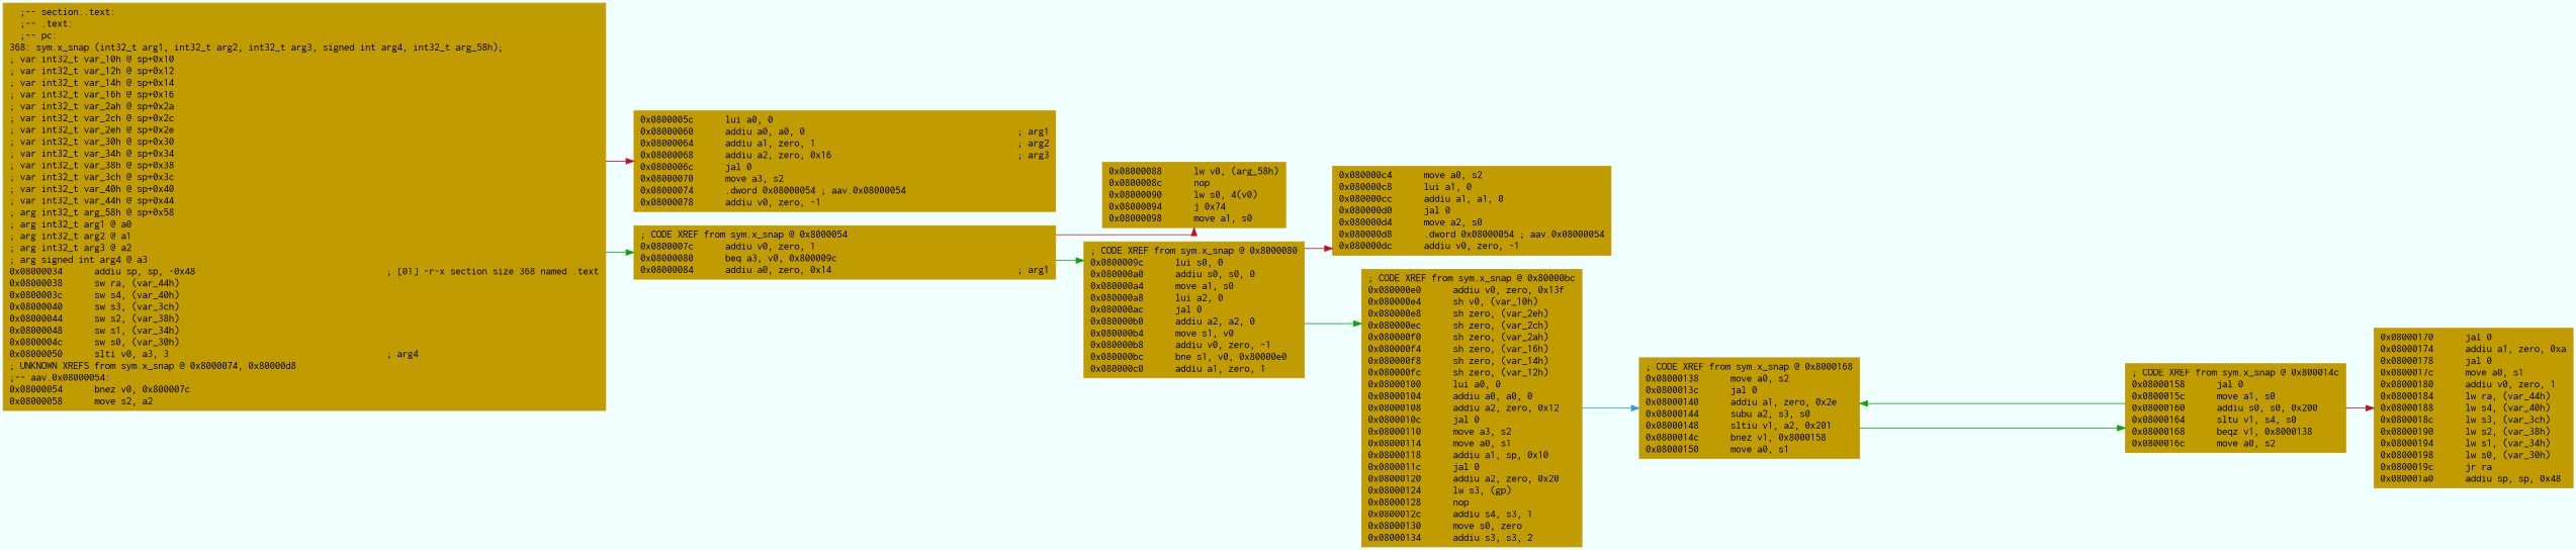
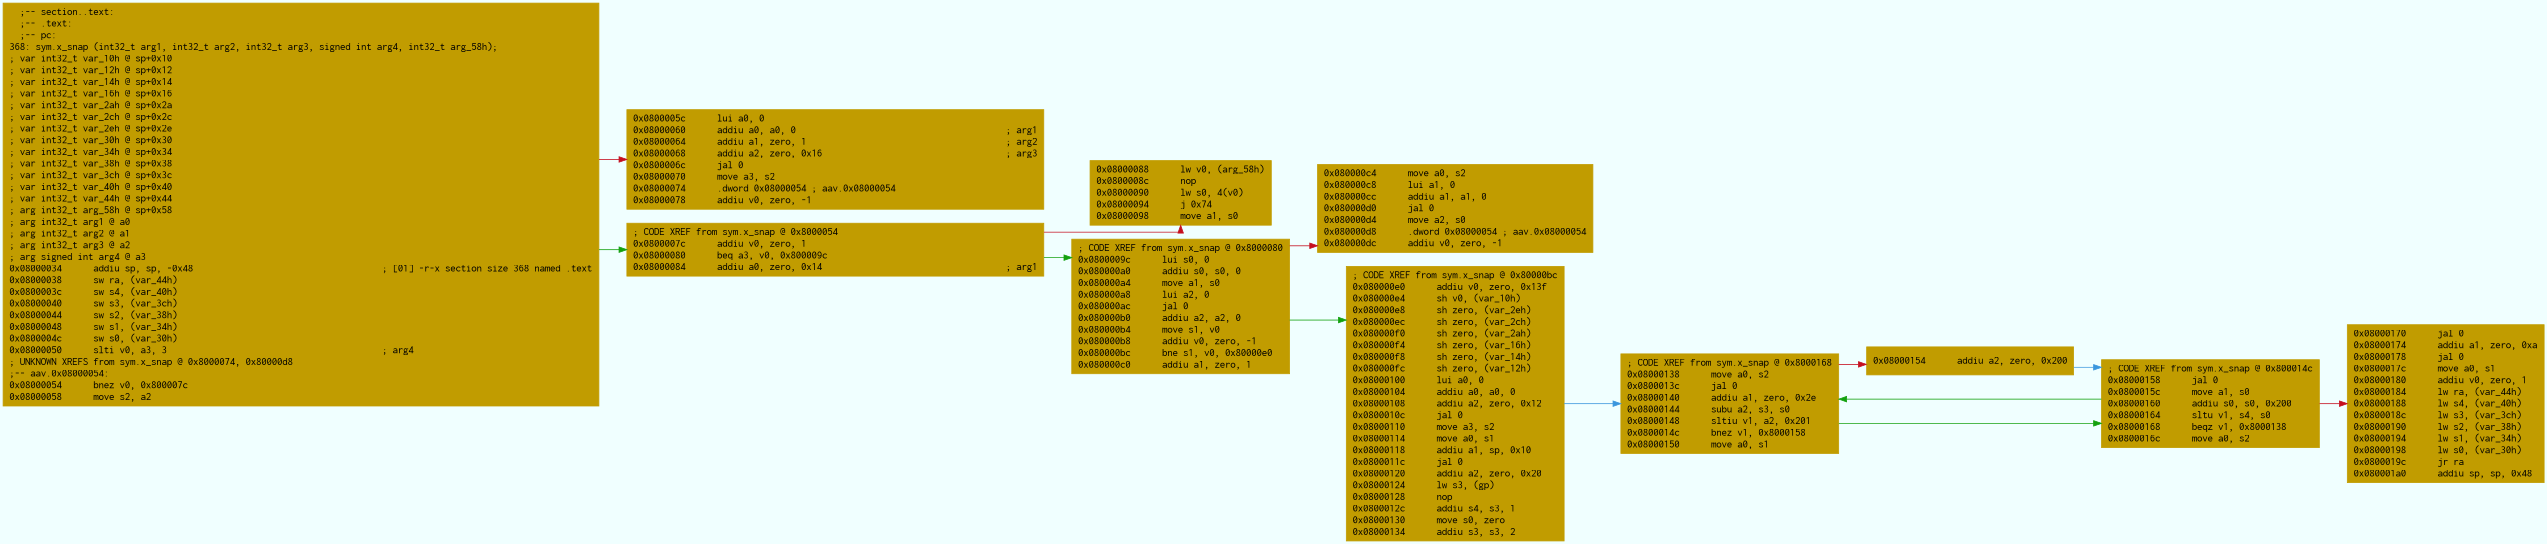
  digraph {
    bgcolor=azure
    fontname=Courier
    fontsize=8
    splines=ortho
    rankdir=LR
    node [color="#c19c00" fillcolor="#c19c00" fontname=Courier shape=box style=filled]
    edge [arrowhead=normal color="#c50f1f"]
    n1 [label="  ;-- section..text:\l  ;-- .text:\l  ;-- pc:\l368: sym.x_snap (int32_t arg1, int32_t arg2, int32_t arg3, signed int arg4, int32_t arg_58h);\l; var int32_t var_10h @ sp+0x10\l; var int32_t var_12h @ sp+0x12\l; var int32_t var_14h @ sp+0x14\l; var int32_t var_16h @ sp+0x16\l; var int32_t var_2ah @ sp+0x2a\l; var int32_t var_2ch @ sp+0x2c\l; var int32_t var_2eh @ sp+0x2e\l; var int32_t var_30h @ sp+0x30\l; var int32_t var_34h @ sp+0x34\l; var int32_t var_38h @ sp+0x38\l; var int32_t var_3ch @ sp+0x3c\l; var int32_t var_40h @ sp+0x40\l; var int32_t var_44h @ sp+0x44\l; arg int32_t arg_58h @ sp+0x58\l; arg int32_t arg1 @ a0\l; arg int32_t arg2 @ a1\l; arg int32_t arg3 @ a2\l; arg signed int arg4 @ a3\l0x08000034      addiu sp, sp, -0x48                                    ; [01] -r-x section size 368 named .text\l0x08000038      sw ra, (var_44h)\l0x0800003c      sw s4, (var_40h)\l0x08000040      sw s3, (var_3ch)\l0x08000044      sw s2, (var_38h)\l0x08000048      sw s1, (var_34h)\l0x0800004c      sw s0, (var_30h)\l0x08000050      slti v0, a3, 3                                         ; arg4\l; UNKNOWN XREFS from sym.x_snap @ 0x8000074, 0x80000d8\l;-- aav.0x08000054:\l0x08000054      bnez v0, 0x800007c\l0x08000058      move s2, a2\l"]
    n2 [label="0x0800005c      lui a0, 0\l0x08000060      addiu a0, a0, 0                                        ; arg1\l0x08000064      addiu a1, zero, 1                                      ; arg2\l0x08000068      addiu a2, zero, 0x16                                   ; arg3\l0x0800006c      jal 0\l0x08000070      move a3, s2\l0x08000074      .dword 0x08000054 ; aav.0x08000054\l0x08000078      addiu v0, zero, -1\l"]
    n3 [label="; CODE XREF from sym.x_snap @ 0x8000054\l0x0800007c      addiu v0, zero, 1\l0x08000080      beq a3, v0, 0x800009c\l0x08000084      addiu a0, zero, 0x14                                   ; arg1\l"]
    n4 [label="0x08000088      lw v0, (arg_58h)\l0x0800008c      nop\l0x08000090      lw s0, 4(v0)\l0x08000094      j 0x74\l0x08000098      move a1, s0\l"]
    n5 [label="; CODE XREF from sym.x_snap @ 0x8000080\l0x0800009c      lui s0, 0\l0x080000a0      addiu s0, s0, 0\l0x080000a4      move a1, s0\l0x080000a8      lui a2, 0\l0x080000ac      jal 0\l0x080000b0      addiu a2, a2, 0\l0x080000b4      move s1, v0\l0x080000b8      addiu v0, zero, -1\l0x080000bc      bne s1, v0, 0x80000e0\l0x080000c0      addiu a1, zero, 1\l"]
    n6 [label="0x080000c4      move a0, s2\l0x080000c8      lui a1, 0\l0x080000cc      addiu a1, a1, 0\l0x080000d0      jal 0\l0x080000d4      move a2, s0\l0x080000d8      .dword 0x08000054 ; aav.0x08000054\l0x080000dc      addiu v0, zero, -1\l"]
    n7 [label="; CODE XREF from sym.x_snap @ 0x80000bc\l0x080000e0      addiu v0, zero, 0x13f\l0x080000e4      sh v0, (var_10h)\l0x080000e8      sh zero, (var_2eh)\l0x080000ec      sh zero, (var_2ch)\l0x080000f0      sh zero, (var_2ah)\l0x080000f4      sh zero, (var_16h)\l0x080000f8      sh zero, (var_14h)\l0x080000fc      sh zero, (var_12h)\l0x08000100      lui a0, 0\l0x08000104      addiu a0, a0, 0\l0x08000108      addiu a2, zero, 0x12\l0x0800010c      jal 0\l0x08000110      move a3, s2\l0x08000114      move a0, s1\l0x08000118      addiu a1, sp, 0x10\l0x0800011c      jal 0\l0x08000120      addiu a2, zero, 0x20\l0x08000124      lw s3, (gp)\l0x08000128      nop\l0x0800012c      addiu s4, s3, 1\l0x08000130      move s0, zero\l0x08000134      addiu s3, s3, 2\l"]
    n8 [label="; CODE XREF from sym.x_snap @ 0x8000168\l0x08000138      move a0, s2\l0x0800013c      jal 0\l0x08000140      addiu a1, zero, 0x2e\l0x08000144      subu a2, s3, s0\l0x08000148      sltiu v1, a2, 0x201\l0x0800014c      bnez v1, 0x8000158\l0x08000150      move a0, s1\l"]
+   n9 [label="0x08000154      addiu a2, zero, 0x200\l"]
    n10 [label="; CODE XREF from sym.x_snap @ 0x800014c\l0x08000158      jal 0\l0x0800015c      move a1, s0\l0x08000160      addiu s0, s0, 0x200\l0x08000164      sltu v1, s4, s0\l0x08000168      beqz v1, 0x8000138\l0x0800016c      move a0, s2\l"]
    n11 [label="0x08000170      jal 0\l0x08000174      addiu a1, zero, 0xa\l0x08000178      jal 0\l0x0800017c      move a0, s1\l0x08000180      addiu v0, zero, 1\l0x08000184      lw ra, (var_44h)\l0x08000188      lw s4, (var_40h)\l0x0800018c      lw s3, (var_3ch)\l0x08000190      lw s2, (var_38h)\l0x08000194      lw s1, (var_34h)\l0x08000198      lw s0, (var_30h)\l0x0800019c      jr ra\l0x080001a0      addiu sp, sp, 0x48\l"]
    n1 -> n2
    n1 -> n3 [color="#13a10e"]
    n3 -> n4
    n3 -> n5 [color="#13a10e"]
    n5 -> n6
    n5 -> n7 [color="#13a10e"]
    n7 -> n8 [color="#3a96dd"]
+   n8 -> n9
    n8 -> n10 [color="#13a10e"]
+   n9 -> n10 [color="#3a96dd"]
    n10 -> n8 [color="#13a10e"]
    n10 -> n11
  }
